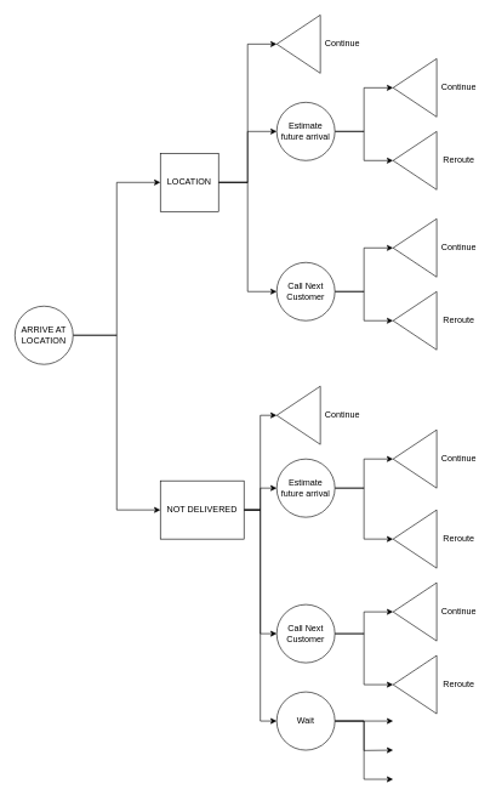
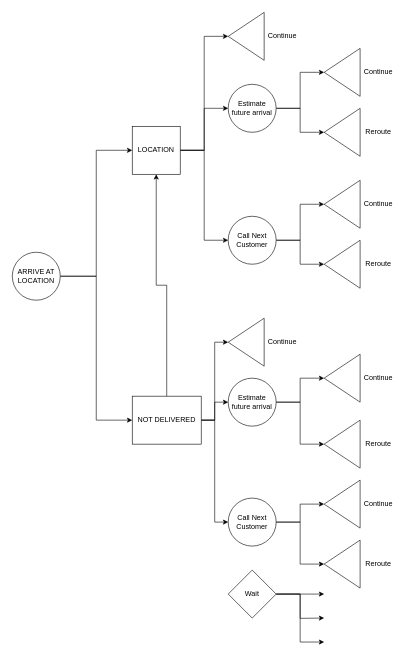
  <mxCell id="0" />
  <mxCell id="1" parent="0" />
  <mxCell id="2" style="edgeStyle=orthogonalEdgeStyle;rounded=0;orthogonalLoop=1;jettySize=auto;html=1;entryX=0;entryY=0.5;entryDx=0;entryDy=0;" edge="1" parent="1" source="4" target="8"><mxGeometry relative="1" as="geometry" /></mxCell>
  <mxCell id="3" style="edgeStyle=orthogonalEdgeStyle;rounded=0;orthogonalLoop=1;jettySize=auto;html=1;entryX=0;entryY=0.5;entryDx=0;entryDy=0;" edge="1" parent="1" source="4" target="13"><mxGeometry relative="1" as="geometry" /></mxCell>
  <mxCell id="4" value="ARRIVE AT LOCATION" style="ellipse;whiteSpace=wrap;html=1;aspect=fixed;" vertex="1" parent="1"><mxGeometry x="20" y="420" width="80" height="80" as="geometry" /></mxCell>
  <mxCell id="5" style="edgeStyle=orthogonalEdgeStyle;rounded=0;orthogonalLoop=1;jettySize=auto;html=1;entryX=1;entryY=0.5;entryDx=0;entryDy=0;" edge="1" parent="1" source="8" target="14"><mxGeometry relative="1" as="geometry" /></mxCell>
  <mxCell id="6" style="edgeStyle=orthogonalEdgeStyle;rounded=0;orthogonalLoop=1;jettySize=auto;html=1;entryX=0;entryY=0.5;entryDx=0;entryDy=0;" edge="1" parent="1" source="8" target="17"><mxGeometry relative="1" as="geometry" /></mxCell>
  <mxCell id="7" style="edgeStyle=orthogonalEdgeStyle;rounded=0;orthogonalLoop=1;jettySize=auto;html=1;entryX=0;entryY=0.5;entryDx=0;entryDy=0;" edge="1" parent="1" source="8" target="20"><mxGeometry relative="1" as="geometry" /></mxCell>
  <mxCell id="8" value="LOCATION" style="whiteSpace=wrap;html=1;aspect=fixed;" vertex="1" parent="1"><mxGeometry x="220" y="210" width="80" height="80" as="geometry" /></mxCell>
  <mxCell id="9" style="edgeStyle=orthogonalEdgeStyle;rounded=0;orthogonalLoop=1;jettySize=auto;html=1;entryX=1;entryY=0.5;entryDx=0;entryDy=0;" edge="1" parent="1" source="13" target="28"><mxGeometry relative="1" as="geometry" /></mxCell>
  <mxCell id="10" style="edgeStyle=orthogonalEdgeStyle;rounded=0;orthogonalLoop=1;jettySize=auto;html=1;entryX=0;entryY=0.5;entryDx=0;entryDy=0;" edge="1" parent="1" source="13" target="31"><mxGeometry relative="1" as="geometry" /></mxCell>
  <mxCell id="11" style="edgeStyle=orthogonalEdgeStyle;rounded=0;orthogonalLoop=1;jettySize=auto;html=1;entryX=0;entryY=0.5;entryDx=0;entryDy=0;" edge="1" parent="1" source="13" target="34"><mxGeometry relative="1" as="geometry" /></mxCell>
- <mxCell id="12" style="edgeStyle=orthogonalEdgeStyle;rounded=0;orthogonalLoop=1;jettySize=auto;html=1;entryX=0;entryY=0.5;entryDx=0;entryDy=0;" edge="1" parent="1" source="13" target="45"><mxGeometry relative="1" as="geometry" /></mxCell>
+ <mxCell id="12" style="edgeStyle=orthogonalEdgeStyle;rounded=0;orthogonalLoop=1;jettySize=auto;html=1;" edge="1" parent="1" source="13" target="8"><mxGeometry relative="1" as="geometry" /></mxCell>
  <mxCell id="13" value="NOT DELIVERED" style="whiteSpace=wrap;html=1;aspect=fixed;" vertex="1" parent="1"><mxGeometry x="220" y="660" width="115" height="80" as="geometry" /></mxCell>
  <mxCell id="14" value="" style="triangle;whiteSpace=wrap;html=1;rotation=-180;" vertex="1" parent="1"><mxGeometry x="380" y="20" width="60" height="80" as="geometry" /></mxCell>
  <mxCell id="15" style="edgeStyle=orthogonalEdgeStyle;rounded=0;orthogonalLoop=1;jettySize=auto;html=1;entryX=1;entryY=0.5;entryDx=0;entryDy=0;" edge="1" parent="1" source="17" target="21"><mxGeometry relative="1" as="geometry" /></mxCell>
  <mxCell id="16" style="edgeStyle=orthogonalEdgeStyle;rounded=0;orthogonalLoop=1;jettySize=auto;html=1;" edge="1" parent="1" source="17" target="22"><mxGeometry relative="1" as="geometry" /></mxCell>
  <mxCell id="17" value="Estimate future arrival" style="ellipse;whiteSpace=wrap;html=1;aspect=fixed;" vertex="1" parent="1"><mxGeometry x="380" y="140" width="80" height="80" as="geometry" /></mxCell>
  <mxCell id="18" style="edgeStyle=orthogonalEdgeStyle;rounded=0;orthogonalLoop=1;jettySize=auto;html=1;" edge="1" parent="1" source="20" target="23"><mxGeometry relative="1" as="geometry" /></mxCell>
  <mxCell id="19" style="edgeStyle=orthogonalEdgeStyle;rounded=0;orthogonalLoop=1;jettySize=auto;html=1;entryX=1;entryY=0.5;entryDx=0;entryDy=0;" edge="1" parent="1" source="20" target="24"><mxGeometry relative="1" as="geometry" /></mxCell>
  <mxCell id="20" value="Call Next Customer" style="ellipse;whiteSpace=wrap;html=1;aspect=fixed;" vertex="1" parent="1"><mxGeometry x="380" y="360" width="80" height="80" as="geometry" /></mxCell>
  <mxCell id="21" value="" style="triangle;whiteSpace=wrap;html=1;rotation=-180;" vertex="1" parent="1"><mxGeometry x="540" y="80" width="60" height="80" as="geometry" /></mxCell>
  <mxCell id="22" value="" style="triangle;whiteSpace=wrap;html=1;rotation=-180;" vertex="1" parent="1"><mxGeometry x="540" y="180" width="60" height="80" as="geometry" /></mxCell>
  <mxCell id="23" value="" style="triangle;whiteSpace=wrap;html=1;rotation=-180;" vertex="1" parent="1"><mxGeometry x="540" y="300" width="60" height="80" as="geometry" /></mxCell>
  <mxCell id="24" value="" style="triangle;whiteSpace=wrap;html=1;rotation=-180;" vertex="1" parent="1"><mxGeometry x="540" y="400" width="60" height="80" as="geometry" /></mxCell>
  <mxCell id="25" value="Continue" style="text;html=1;align=center;verticalAlign=middle;resizable=0;points=[];autosize=1;" vertex="1" parent="1"><mxGeometry x="440" y="50" width="60" height="20" as="geometry" /></mxCell>
  <mxCell id="26" value="Continue" style="text;html=1;align=center;verticalAlign=middle;resizable=0;points=[];autosize=1;" vertex="1" parent="1"><mxGeometry x="600" y="330" width="60" height="20" as="geometry" /></mxCell>
  <mxCell id="27" value="Continue" style="text;html=1;align=center;verticalAlign=middle;resizable=0;points=[];autosize=1;" vertex="1" parent="1"><mxGeometry x="600" y="110" width="60" height="20" as="geometry" /></mxCell>
  <mxCell id="28" value="" style="triangle;whiteSpace=wrap;html=1;rotation=-180;" vertex="1" parent="1"><mxGeometry x="380" y="530" width="60" height="80" as="geometry" /></mxCell>
  <mxCell id="29" style="edgeStyle=orthogonalEdgeStyle;rounded=0;orthogonalLoop=1;jettySize=auto;html=1;entryX=1;entryY=0.5;entryDx=0;entryDy=0;" edge="1" parent="1" source="31" target="35"><mxGeometry relative="1" as="geometry" /></mxCell>
  <mxCell id="30" style="edgeStyle=orthogonalEdgeStyle;rounded=0;orthogonalLoop=1;jettySize=auto;html=1;" edge="1" parent="1" source="31" target="36"><mxGeometry relative="1" as="geometry" /></mxCell>
  <mxCell id="31" value="Estimate future arrival" style="ellipse;whiteSpace=wrap;html=1;aspect=fixed;" vertex="1" parent="1"><mxGeometry x="380" y="630" width="80" height="80" as="geometry" /></mxCell>
  <mxCell id="32" style="edgeStyle=orthogonalEdgeStyle;rounded=0;orthogonalLoop=1;jettySize=auto;html=1;" edge="1" parent="1" source="34" target="37"><mxGeometry relative="1" as="geometry" /></mxCell>
  <mxCell id="33" style="edgeStyle=orthogonalEdgeStyle;rounded=0;orthogonalLoop=1;jettySize=auto;html=1;entryX=1;entryY=0.5;entryDx=0;entryDy=0;" edge="1" parent="1" source="34" target="38"><mxGeometry relative="1" as="geometry" /></mxCell>
  <mxCell id="34" value="Call Next Customer" style="ellipse;whiteSpace=wrap;html=1;aspect=fixed;" vertex="1" parent="1"><mxGeometry x="380" y="830" width="80" height="80" as="geometry" /></mxCell>
  <mxCell id="35" value="" style="triangle;whiteSpace=wrap;html=1;rotation=-180;" vertex="1" parent="1"><mxGeometry x="540" y="590" width="60" height="80" as="geometry" /></mxCell>
  <mxCell id="36" value="" style="triangle;whiteSpace=wrap;html=1;rotation=-180;" vertex="1" parent="1"><mxGeometry x="540" y="700" width="60" height="80" as="geometry" /></mxCell>
  <mxCell id="37" value="" style="triangle;whiteSpace=wrap;html=1;rotation=-180;" vertex="1" parent="1"><mxGeometry x="540" y="800" width="60" height="80" as="geometry" /></mxCell>
  <mxCell id="38" value="" style="triangle;whiteSpace=wrap;html=1;rotation=-180;" vertex="1" parent="1"><mxGeometry x="540" y="900" width="60" height="80" as="geometry" /></mxCell>
  <mxCell id="39" value="Continue" style="text;html=1;align=center;verticalAlign=middle;resizable=0;points=[];autosize=1;" vertex="1" parent="1"><mxGeometry x="440" y="560" width="60" height="20" as="geometry" /></mxCell>
  <mxCell id="40" value="Continue" style="text;html=1;align=center;verticalAlign=middle;resizable=0;points=[];autosize=1;" vertex="1" parent="1"><mxGeometry x="600" y="830" width="60" height="20" as="geometry" /></mxCell>
  <mxCell id="41" value="Continue" style="text;html=1;align=center;verticalAlign=middle;resizable=0;points=[];autosize=1;" vertex="1" parent="1"><mxGeometry x="600" y="620" width="60" height="20" as="geometry" /></mxCell>
  <mxCell id="42" style="edgeStyle=orthogonalEdgeStyle;rounded=0;orthogonalLoop=1;jettySize=auto;html=1;" edge="1" parent="1" source="45"><mxGeometry relative="1" as="geometry"><mxPoint x="540" y="990" as="targetPoint" /></mxGeometry></mxCell>
  <mxCell id="43" style="edgeStyle=orthogonalEdgeStyle;rounded=0;orthogonalLoop=1;jettySize=auto;html=1;" edge="1" parent="1" source="45"><mxGeometry relative="1" as="geometry"><mxPoint x="540" y="1030" as="targetPoint" /></mxGeometry></mxCell>
  <mxCell id="44" style="edgeStyle=orthogonalEdgeStyle;rounded=0;orthogonalLoop=1;jettySize=auto;html=1;" edge="1" parent="1" source="45"><mxGeometry relative="1" as="geometry"><mxPoint x="540" y="1070" as="targetPoint" /><Array as="points"><mxPoint x="500" y="990" /><mxPoint x="500" y="1070" /></Array></mxGeometry></mxCell>
- <mxCell id="45" value="Wait" style="ellipse;whiteSpace=wrap;html=1;aspect=fixed;" vertex="1" parent="1"><mxGeometry x="380" y="950" width="80" height="80" as="geometry" /></mxCell>
+ <mxCell id="45" value="Wait" style="rhombus;whiteSpace=wrap;html=1;aspect=fixed;" vertex="1" parent="1"><mxGeometry x="380" y="950" width="80" height="80" as="geometry" /></mxCell>
  <mxCell id="46" value="Reroute" style="text;html=1;align=center;verticalAlign=middle;resizable=0;points=[];autosize=1;" vertex="1" parent="1"><mxGeometry x="600" y="730" width="60" height="20" as="geometry" /></mxCell>
  <mxCell id="47" value="Reroute" style="text;html=1;align=center;verticalAlign=middle;resizable=0;points=[];autosize=1;" vertex="1" parent="1"><mxGeometry x="600" y="430" width="60" height="20" as="geometry" /></mxCell>
  <mxCell id="48" value="Reroute" style="text;html=1;align=center;verticalAlign=middle;resizable=0;points=[];autosize=1;" vertex="1" parent="1"><mxGeometry x="600" y="930" width="60" height="20" as="geometry" /></mxCell>
  <mxCell id="49" value="Reroute" style="text;html=1;align=center;verticalAlign=middle;resizable=0;points=[];autosize=1;" vertex="1" parent="1"><mxGeometry x="600" y="210" width="60" height="20" as="geometry" /></mxCell>
